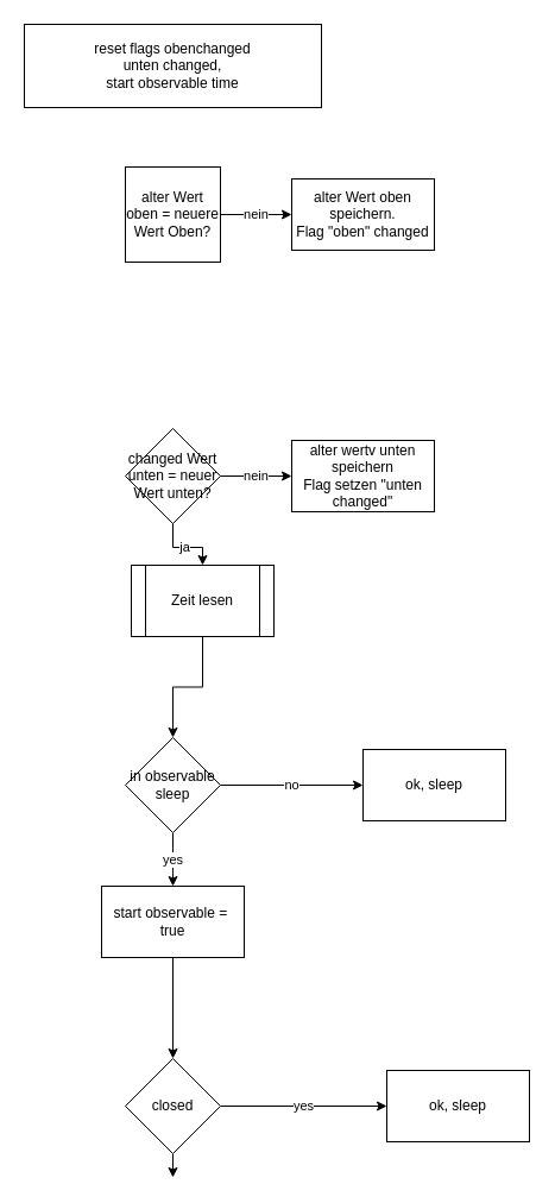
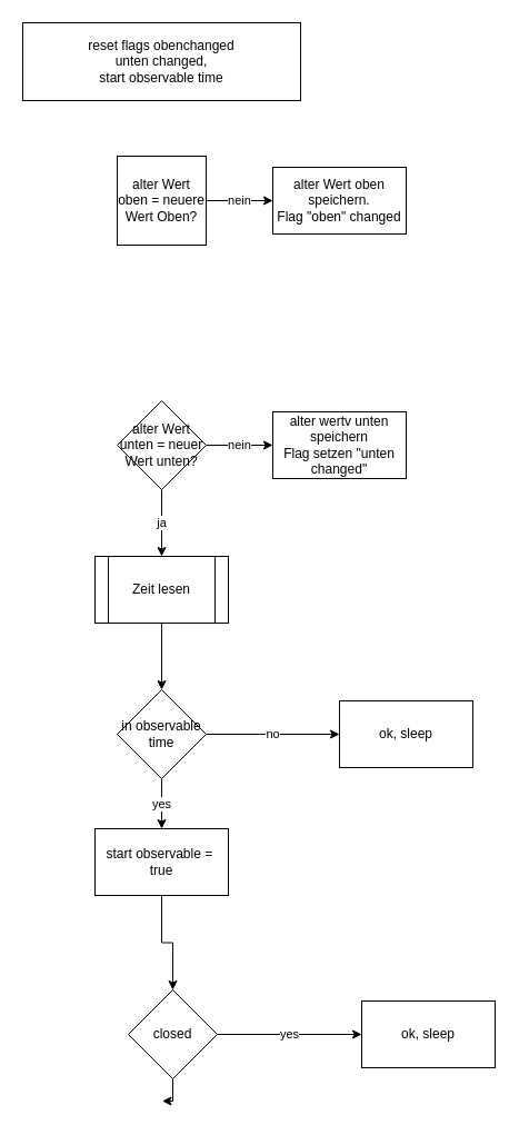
  <mxCell id="0" />
  <mxCell id="1" parent="0" />
  <mxCell id="2" style="edgeStyle=orthogonalEdgeStyle;rounded=0;orthogonalLoop=1;jettySize=auto;html=1;entryX=0.5;entryY=0;entryDx=0;entryDy=0;" parent="1" source="3" target="6" edge="1"><mxGeometry relative="1" as="geometry" /></mxCell>
- <mxCell id="3" value="Zeit lesen" style="shape=process;whiteSpace=wrap;html=1;backgroundOutline=1;" parent="1" vertex="1"><mxGeometry x="110" y="475" width="120" height="60" as="geometry" /></mxCell>
+ <mxCell id="3" value="Zeit lesen" style="shape=process;whiteSpace=wrap;html=1;backgroundOutline=1;" parent="1" vertex="1"><mxGeometry x="85" y="500" width="120" height="60" as="geometry" /></mxCell>
  <mxCell id="4" value="no" style="edgeStyle=orthogonalEdgeStyle;rounded=0;orthogonalLoop=1;jettySize=auto;html=1;" parent="1" source="6" target="7" edge="1"><mxGeometry relative="1" as="geometry" /></mxCell>
  <mxCell id="5" value="yes" style="edgeStyle=orthogonalEdgeStyle;rounded=0;orthogonalLoop=1;jettySize=auto;html=1;entryX=0.5;entryY=0;entryDx=0;entryDy=0;" parent="1" source="6" target="21" edge="1"><mxGeometry relative="1" as="geometry" /></mxCell>
- <mxCell id="6" value="in observable sleep" style="rhombus;whiteSpace=wrap;html=1;" parent="1" vertex="1"><mxGeometry x="105" y="620" width="80" height="80" as="geometry" /></mxCell>
+ <mxCell id="6" value="in observable time" style="rhombus;whiteSpace=wrap;html=1;" parent="1" vertex="1"><mxGeometry x="105" y="620" width="80" height="80" as="geometry" /></mxCell>
  <mxCell id="7" value="ok, sleep" style="rounded=0;whiteSpace=wrap;html=1;" parent="1" vertex="1"><mxGeometry x="305" y="630" width="120" height="60" as="geometry" /></mxCell>
  <mxCell id="8" value="yes" style="edgeStyle=orthogonalEdgeStyle;rounded=0;orthogonalLoop=1;jettySize=auto;html=1;entryX=0;entryY=0.5;entryDx=0;entryDy=0;" parent="1" source="10" target="11" edge="1"><mxGeometry relative="1" as="geometry" /></mxCell>
  <mxCell id="9" value="" style="edgeStyle=orthogonalEdgeStyle;rounded=0;orthogonalLoop=1;jettySize=auto;html=1;" parent="1" source="10" edge="1"><mxGeometry relative="1" as="geometry"><mxPoint x="145" y="990" as="targetPoint" /></mxGeometry></mxCell>
- <mxCell id="10" value="closed" style="rhombus;whiteSpace=wrap;html=1;" parent="1" vertex="1"><mxGeometry x="105" y="890" width="80" height="80" as="geometry" /></mxCell>
+ <mxCell id="10" value="closed" style="rhombus;whiteSpace=wrap;html=1;" parent="1" vertex="1"><mxGeometry x="115" y="890" width="80" height="80" as="geometry" /></mxCell>
  <mxCell id="11" value="ok, sleep" style="rounded=0;whiteSpace=wrap;html=1;" parent="1" vertex="1"><mxGeometry x="325" y="900" width="120" height="60" as="geometry" /></mxCell>
  <mxCell id="12" value="nein" style="edgeStyle=orthogonalEdgeStyle;rounded=0;orthogonalLoop=1;jettySize=auto;html=1;" edge="1" parent="1" source="13" target="17"><mxGeometry relative="1" as="geometry" /></mxCell>
  <mxCell id="13" value="alter Wert oben = neuere Wert Oben?" style="whiteSpace=wrap;html=1;rounded=0;" vertex="1" parent="1"><mxGeometry x="105" y="140" width="80" height="80" as="geometry" /></mxCell>
  <mxCell id="14" value="nein" style="edgeStyle=orthogonalEdgeStyle;rounded=0;orthogonalLoop=1;jettySize=auto;html=1;" edge="1" parent="1" source="16" target="18"><mxGeometry relative="1" as="geometry" /></mxCell>
  <mxCell id="15" value="ja" style="edgeStyle=orthogonalEdgeStyle;rounded=0;orthogonalLoop=1;jettySize=auto;html=1;" edge="1" parent="1" source="16" target="3"><mxGeometry relative="1" as="geometry" /></mxCell>
- <mxCell id="16" value="changed Wert unten = neuer Wert unten?" style="rhombus;whiteSpace=wrap;html=1;" vertex="1" parent="1"><mxGeometry x="105" y="360" width="80" height="80" as="geometry" /></mxCell>
+ <mxCell id="16" value="alter Wert unten = neuer Wert unten?" style="rhombus;whiteSpace=wrap;html=1;" vertex="1" parent="1"><mxGeometry x="105" y="360" width="80" height="80" as="geometry" /></mxCell>
  <mxCell id="17" value="alter Wert oben speichern.&lt;br&gt;Flag &quot;oben&quot; changed&lt;br&gt;" style="whiteSpace=wrap;html=1;" vertex="1" parent="1"><mxGeometry x="245" y="150" width="120" height="60" as="geometry" /></mxCell>
  <mxCell id="18" value="alter wertv unten speichern&lt;br&gt;Flag setzen &quot;unten changed&quot;" style="whiteSpace=wrap;html=1;" vertex="1" parent="1"><mxGeometry x="245" y="370" width="120" height="60" as="geometry" /></mxCell>
  <mxCell id="19" value="reset flags obenchanged&lt;br&gt;unten changed,&lt;br&gt;start observable time" style="rounded=0;whiteSpace=wrap;html=1;" vertex="1" parent="1"><mxGeometry x="20" y="20" width="250" height="70" as="geometry" /></mxCell>
  <mxCell id="20" style="edgeStyle=orthogonalEdgeStyle;rounded=0;orthogonalLoop=1;jettySize=auto;html=1;entryX=0.5;entryY=0;entryDx=0;entryDy=0;" edge="1" parent="1" source="21" target="10"><mxGeometry relative="1" as="geometry" /></mxCell>
  <mxCell id="21" value="start observable =&amp;nbsp; true" style="rounded=0;whiteSpace=wrap;html=1;" vertex="1" parent="1"><mxGeometry x="85" y="745" width="120" height="60" as="geometry" /></mxCell>
